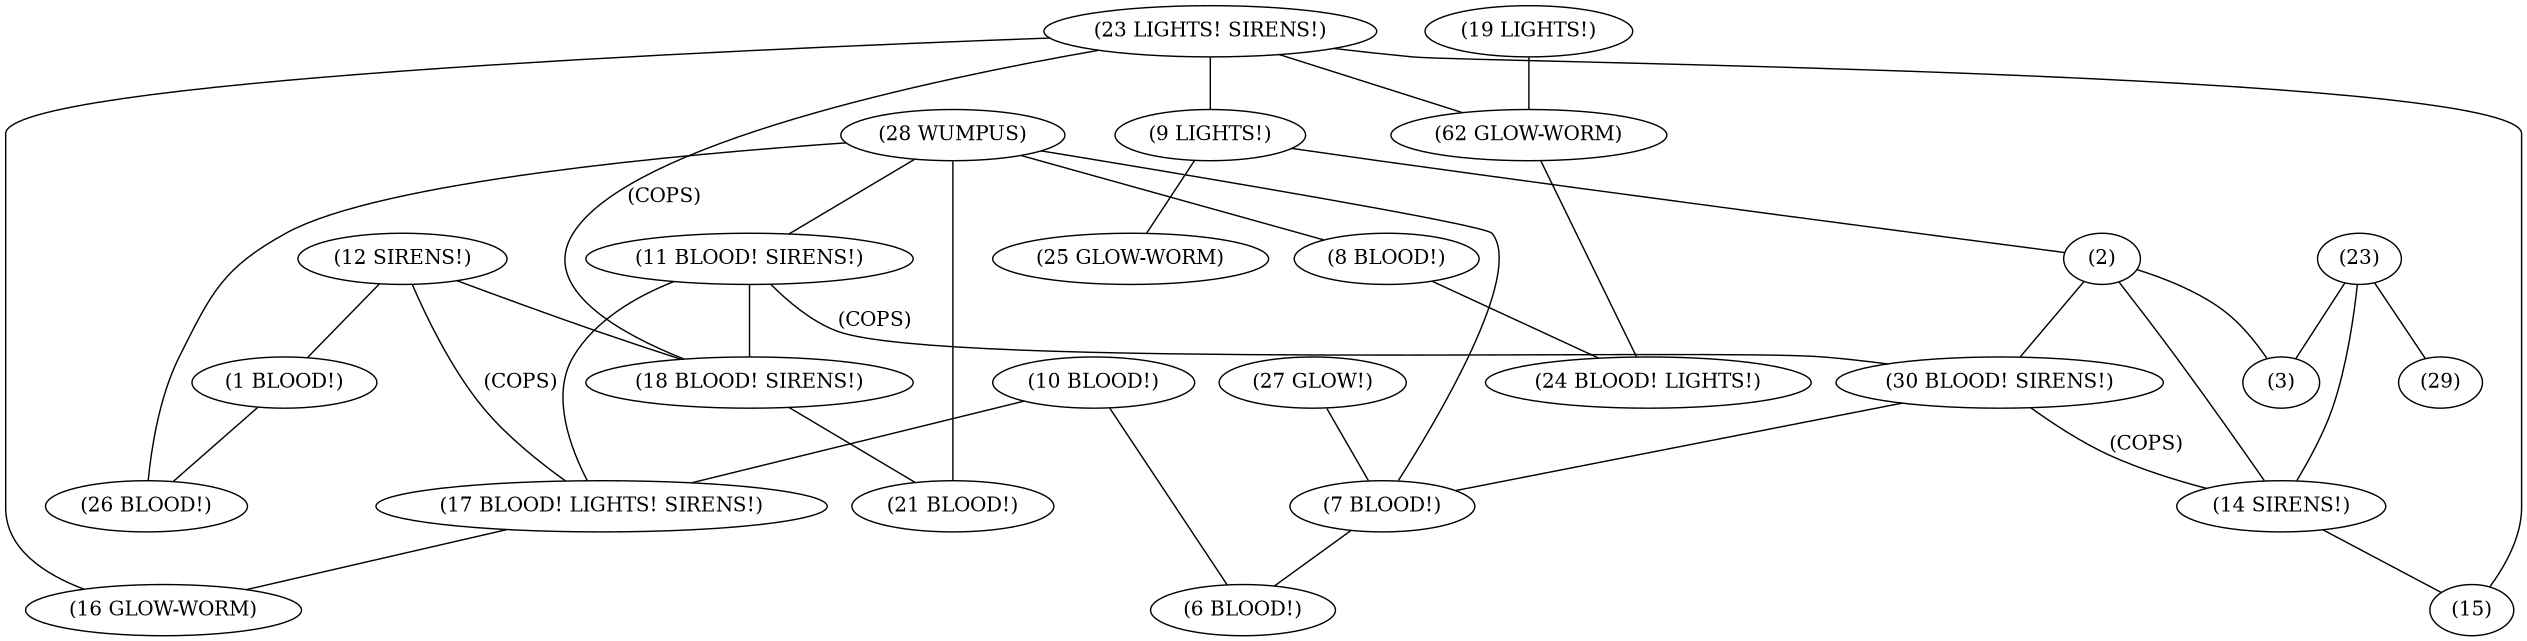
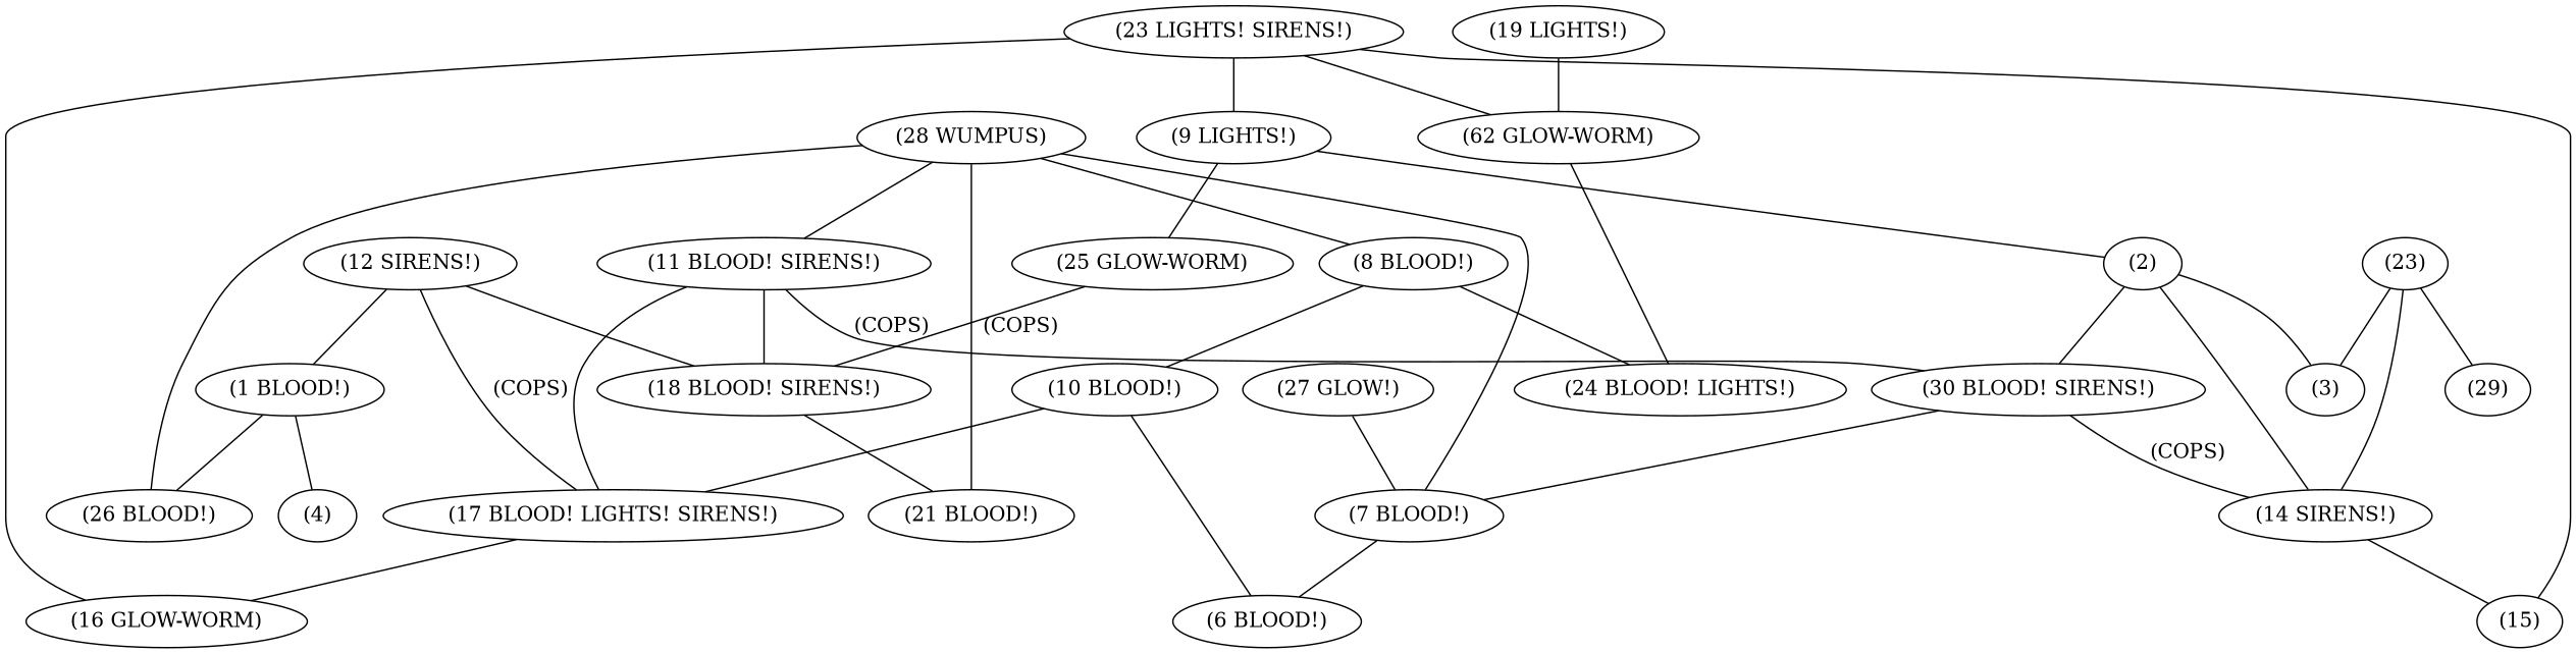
  graph {
    n1 [label="(1 BLOOD!)"]
+   n2 [label="(4)"]
    n3 [label="(26 BLOOD!)"]
    n4 [label="(2)"]
    n5 [label="(3)"]
    n6 [label="(14 SIRENS!)"]
    n7 [label="(30 BLOOD! SIRENS!)"]
    n8 [label="(15)"]
    n9 [label="(7 BLOOD!)"]
    n10 [label="(6 BLOOD!)"]
    n11 [label="(8 BLOOD!)"]
    n12 [label="(10 BLOOD!)"]
    n13 [label="(24 BLOOD! LIGHTS!)"]
    n14 [label="(17 BLOOD! LIGHTS! SIRENS!)"]
    n15 [label="(9 LIGHTS!)"]
    n16 [label="(25 GLOW-WORM)"]
    n17 [label="(16 GLOW-WORM)"]
    n18 [label="(11 BLOOD! SIRENS!)"]
    n19 [label="(18 BLOOD! SIRENS!)"]
    n20 [label="(21 BLOOD!)"]
    n21 [label="(12 SIRENS!)"]
    n22 [label="(23)"]
    n23 [label="(29)"]
    n24 [label="(19 LIGHTS!)"]
    n25 [label="(62 GLOW-WORM)"]
    n26 [label="(23 LIGHTS! SIRENS!)"]
    n27 [label="(27 GLOW!)"]
    n28 [label="(28 WUMPUS)"]
+   n1 -- n2
    n1 -- n3
    n4 -- n5
    n4 -- n6
    n4 -- n7
    n6 -- n8
    n7 -- n6 [label="(COPS)"]
    n7 -- n9
    n9 -- n10
+   n11 -- n12
    n11 -- n13
    n12 -- n10
    n12 -- n14
    n14 -- n17
    n15 -- n4
    n15 -- n16
    n18 -- n7 [label="(COPS)"]
    n18 -- n14
    n18 -- n19
    n19 -- n20
    n21 -- n1
    n21 -- n14 [label="(COPS)"]
    n21 -- n19
    n22 -- n5
    n22 -- n6
    n22 -- n23
    n24 -- n25
    n25 -- n13
    n26 -- n8
    n26 -- n15
    n26 -- n17
-   n26 -- n19 [label="(COPS)"]
+   n16 -- n19 [label="(COPS)"]
    n26 -- n25
    n27 -- n9
    n28 -- n3
    n28 -- n9
    n28 -- n11
    n28 -- n18
    n28 -- n20
  }
